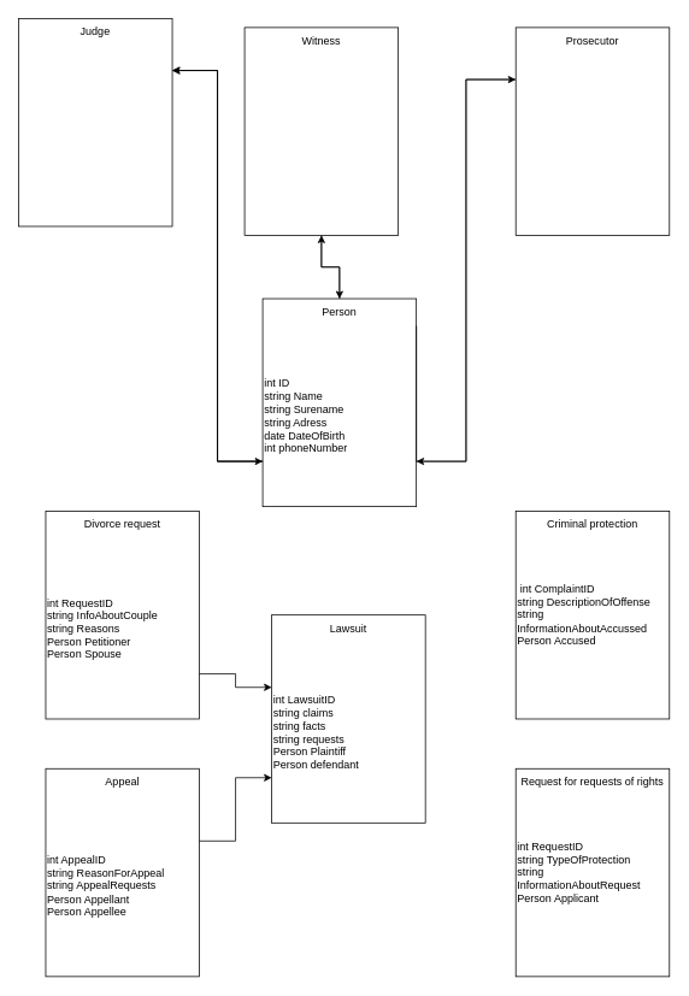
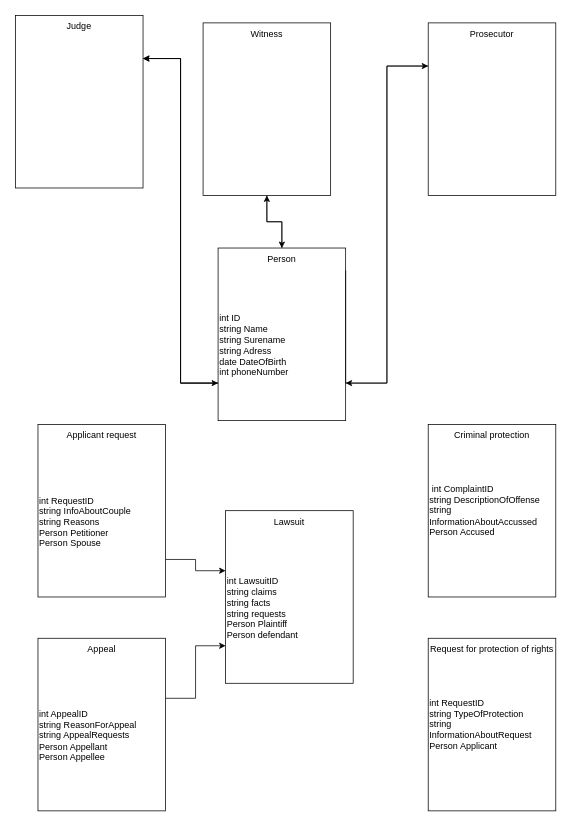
  <mxCell id="0" />
  <mxCell id="1" parent="0" />
  <mxCell id="2" value="" style="rounded=0;whiteSpace=wrap;html=1;labelBackgroundColor=none;" vertex="1" parent="1"><mxGeometry x="300" y="680" width="170" height="230" as="geometry" /></mxCell>
  <mxCell id="3" value="&lt;div style=&quot;&quot;&gt;&amp;nbsp;int ComplaintID&lt;/div&gt;&lt;div style=&quot;&quot;&gt;string DescriptionOfOffense&lt;/div&gt;&lt;div style=&quot;&quot;&gt;string InformationAboutAccussed&lt;/div&gt;&lt;div style=&quot;&quot;&gt;Person Accused&lt;/div&gt;" style="rounded=0;whiteSpace=wrap;html=1;align=left;" vertex="1" parent="1"><mxGeometry x="570" y="565" width="170" height="230" as="geometry" /></mxCell>
  <mxCell id="4" value="" style="rounded=0;whiteSpace=wrap;html=1;" vertex="1" parent="1"><mxGeometry x="50" y="565" width="170" height="230" as="geometry" /></mxCell>
  <mxCell id="5" value="int RequestID&lt;div&gt;string TypeOfProtection&lt;/div&gt;&lt;div&gt;string InformationAboutRequest&lt;/div&gt;&lt;div&gt;Person Applicant&lt;/div&gt;" style="rounded=0;whiteSpace=wrap;html=1;align=left;" vertex="1" parent="1"><mxGeometry x="570" y="850" width="170" height="230" as="geometry" /></mxCell>
  <mxCell id="6" value="" style="rounded=0;whiteSpace=wrap;html=1;" vertex="1" parent="1"><mxGeometry x="50" y="850" width="170" height="230" as="geometry" /></mxCell>
  <mxCell id="7" value="Criminal protection" style="text;html=1;align=center;verticalAlign=middle;whiteSpace=wrap;rounded=0;" vertex="1" parent="1"><mxGeometry x="570" y="565" width="170" height="30" as="geometry" /></mxCell>
- <mxCell id="8" value="Request for requests of rights" style="text;html=1;align=center;verticalAlign=middle;whiteSpace=wrap;rounded=0;" vertex="1" parent="1"><mxGeometry x="570" y="850" width="170" height="30" as="geometry" /></mxCell>
+ <mxCell id="8" value="Request for protection of rights" style="text;html=1;align=center;verticalAlign=middle;whiteSpace=wrap;rounded=0;" vertex="1" parent="1"><mxGeometry x="570" y="850" width="170" height="30" as="geometry" /></mxCell>
  <mxCell id="9" value="Lawsuit" style="text;html=1;align=center;verticalAlign=middle;whiteSpace=wrap;rounded=0;" vertex="1" parent="1"><mxGeometry x="300" y="680" width="170" height="30" as="geometry" /></mxCell>
  <mxCell id="10" value="Appeal" style="text;html=1;align=center;verticalAlign=middle;whiteSpace=wrap;rounded=0;" vertex="1" parent="1"><mxGeometry x="50" y="850" width="170" height="30" as="geometry" /></mxCell>
- <mxCell id="11" value="Divorce request" style="text;html=1;align=center;verticalAlign=middle;whiteSpace=wrap;rounded=0;" vertex="1" parent="1"><mxGeometry x="50" y="565" width="170" height="30" as="geometry" /></mxCell>
+ <mxCell id="11" value="Applicant request" style="text;html=1;align=center;verticalAlign=middle;whiteSpace=wrap;rounded=0;" vertex="1" parent="1"><mxGeometry x="50" y="565" width="170" height="30" as="geometry" /></mxCell>
  <mxCell id="12" value="int LawsuitID&lt;div&gt;string claims&lt;/div&gt;&lt;div&gt;string facts&lt;/div&gt;&lt;div&gt;string requests&lt;/div&gt;&lt;div&gt;Person Plaintiff&lt;/div&gt;&lt;div&gt;Person defendant&lt;/div&gt;" style="text;html=1;align=left;verticalAlign=middle;whiteSpace=wrap;rounded=0;" vertex="1" parent="1"><mxGeometry x="300" y="710" width="170" height="200" as="geometry" /></mxCell>
  <mxCell id="13" style="edgeStyle=orthogonalEdgeStyle;rounded=0;orthogonalLoop=1;jettySize=auto;html=1;exitX=1;exitY=0.25;exitDx=0;exitDy=0;entryX=0;entryY=0.75;entryDx=0;entryDy=0;" edge="1" parent="1" source="14" target="12"><mxGeometry relative="1" as="geometry" /></mxCell>
  <mxCell id="14" value="int AppealID&lt;div&gt;string ReasonForAppeal&lt;/div&gt;&lt;div&gt;string AppealRequests&lt;/div&gt;&lt;div&gt;Person Appellant&lt;/div&gt;&lt;div&gt;Person Appellee&lt;/div&gt;" style="text;html=1;align=left;verticalAlign=middle;whiteSpace=wrap;rounded=0;" vertex="1" parent="1"><mxGeometry x="50" y="880" width="170" height="200" as="geometry" /></mxCell>
  <mxCell id="15" style="edgeStyle=orthogonalEdgeStyle;rounded=0;orthogonalLoop=1;jettySize=auto;html=1;exitX=1;exitY=0.75;exitDx=0;exitDy=0;entryX=0;entryY=0.25;entryDx=0;entryDy=0;" edge="1" parent="1" source="16" target="12"><mxGeometry relative="1" as="geometry" /></mxCell>
  <mxCell id="16" value="int RequestID&lt;div&gt;string InfoAboutCouple&lt;/div&gt;&lt;div&gt;string Reasons&lt;/div&gt;&lt;div&gt;Person Petitioner&lt;/div&gt;&lt;div&gt;Person Spouse&lt;/div&gt;" style="text;html=1;align=left;verticalAlign=middle;whiteSpace=wrap;rounded=0;" vertex="1" parent="1"><mxGeometry x="50" y="595" width="170" height="200" as="geometry" /></mxCell>
  <mxCell id="17" style="edgeStyle=orthogonalEdgeStyle;rounded=0;orthogonalLoop=1;jettySize=auto;html=1;exitX=0;exitY=0.25;exitDx=0;exitDy=0;entryX=1;entryY=0.75;entryDx=0;entryDy=0;" edge="1" parent="1" source="18" target="32"><mxGeometry relative="1" as="geometry" /></mxCell>
  <mxCell id="18" value="" style="rounded=0;whiteSpace=wrap;html=1;" vertex="1" parent="1"><mxGeometry x="570" y="30" width="170" height="230" as="geometry" /></mxCell>
  <mxCell id="19" value="Prosecutor" style="text;html=1;align=center;verticalAlign=middle;whiteSpace=wrap;rounded=0;" vertex="1" parent="1"><mxGeometry x="570" y="30" width="170" height="30" as="geometry" /></mxCell>
  <mxCell id="20" style="edgeStyle=orthogonalEdgeStyle;rounded=0;orthogonalLoop=1;jettySize=auto;html=1;exitX=1;exitY=0.25;exitDx=0;exitDy=0;entryX=0;entryY=0.75;entryDx=0;entryDy=0;" edge="1" parent="1" source="21" target="32"><mxGeometry relative="1" as="geometry" /></mxCell>
  <mxCell id="21" value="" style="rounded=0;whiteSpace=wrap;html=1;" vertex="1" parent="1"><mxGeometry x="20" y="20" width="170" height="230" as="geometry" /></mxCell>
  <mxCell id="22" value="Judge" style="text;html=1;align=center;verticalAlign=middle;whiteSpace=wrap;rounded=0;" vertex="1" parent="1"><mxGeometry x="20" y="20" width="170" height="30" as="geometry" /></mxCell>
  <mxCell id="23" style="edgeStyle=orthogonalEdgeStyle;rounded=0;orthogonalLoop=1;jettySize=auto;html=1;exitX=0.5;exitY=1;exitDx=0;exitDy=0;entryX=0.5;entryY=0;entryDx=0;entryDy=0;" edge="1" parent="1" source="24" target="28"><mxGeometry relative="1" as="geometry" /></mxCell>
  <mxCell id="24" value="" style="rounded=0;whiteSpace=wrap;html=1;" vertex="1" parent="1"><mxGeometry x="270" y="30" width="170" height="230" as="geometry" /></mxCell>
  <mxCell id="25" value="Witness" style="text;html=1;align=center;verticalAlign=middle;whiteSpace=wrap;rounded=0;" vertex="1" parent="1"><mxGeometry x="270" y="30" width="170" height="30" as="geometry" /></mxCell>
  <mxCell id="26" value="" style="rounded=0;whiteSpace=wrap;html=1;" vertex="1" parent="1"><mxGeometry x="290" y="330" width="170" height="230" as="geometry" /></mxCell>
  <mxCell id="27" style="edgeStyle=orthogonalEdgeStyle;rounded=0;orthogonalLoop=1;jettySize=auto;html=1;exitX=0.5;exitY=0;exitDx=0;exitDy=0;entryX=0.5;entryY=1;entryDx=0;entryDy=0;" edge="1" parent="1" source="28" target="24"><mxGeometry relative="1" as="geometry" /></mxCell>
  <mxCell id="28" value="Person" style="text;html=1;align=center;verticalAlign=middle;whiteSpace=wrap;rounded=0;" vertex="1" parent="1"><mxGeometry x="290" y="330" width="170" height="30" as="geometry" /></mxCell>
  <mxCell id="29" style="edgeStyle=orthogonalEdgeStyle;rounded=0;orthogonalLoop=1;jettySize=auto;html=1;exitX=0;exitY=0.75;exitDx=0;exitDy=0;entryX=1;entryY=0.25;entryDx=0;entryDy=0;" edge="1" parent="1" source="32" target="21"><mxGeometry relative="1" as="geometry" /></mxCell>
  <mxCell id="30" style="edgeStyle=orthogonalEdgeStyle;rounded=0;orthogonalLoop=1;jettySize=auto;html=1;exitX=0;exitY=0.75;exitDx=0;exitDy=0;entryX=1;entryY=0.25;entryDx=0;entryDy=0;" edge="1" parent="1" source="32" target="21"><mxGeometry relative="1" as="geometry" /></mxCell>
  <mxCell id="31" style="edgeStyle=orthogonalEdgeStyle;rounded=0;orthogonalLoop=1;jettySize=auto;html=1;exitX=1;exitY=0;exitDx=0;exitDy=0;entryX=0;entryY=0.25;entryDx=0;entryDy=0;" edge="1" parent="1" source="32" target="18"><mxGeometry relative="1" as="geometry"><Array as="points"><mxPoint x="460" y="510" /><mxPoint x="515" y="510" /><mxPoint x="515" y="87" /></Array></mxGeometry></mxCell>
  <mxCell id="32" value="int ID&lt;div&gt;string Name&lt;/div&gt;&lt;div&gt;string Surename&lt;/div&gt;&lt;div&gt;string Adress&lt;/div&gt;&lt;div&gt;date DateOfBirth&lt;/div&gt;&lt;div&gt;int phoneNumber&lt;/div&gt;" style="text;html=1;align=left;verticalAlign=middle;whiteSpace=wrap;rounded=0;" vertex="1" parent="1"><mxGeometry x="290" y="360" width="170" height="200" as="geometry" /></mxCell>
